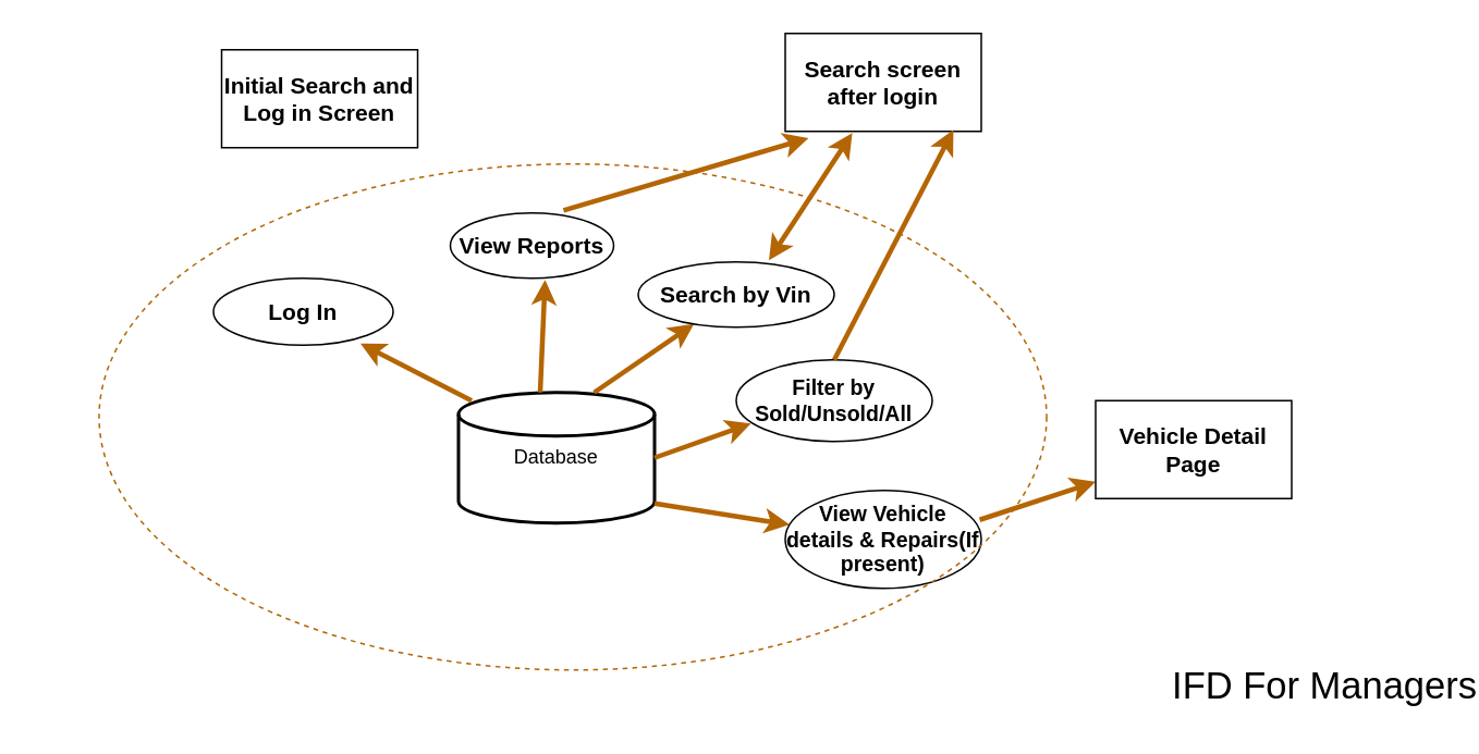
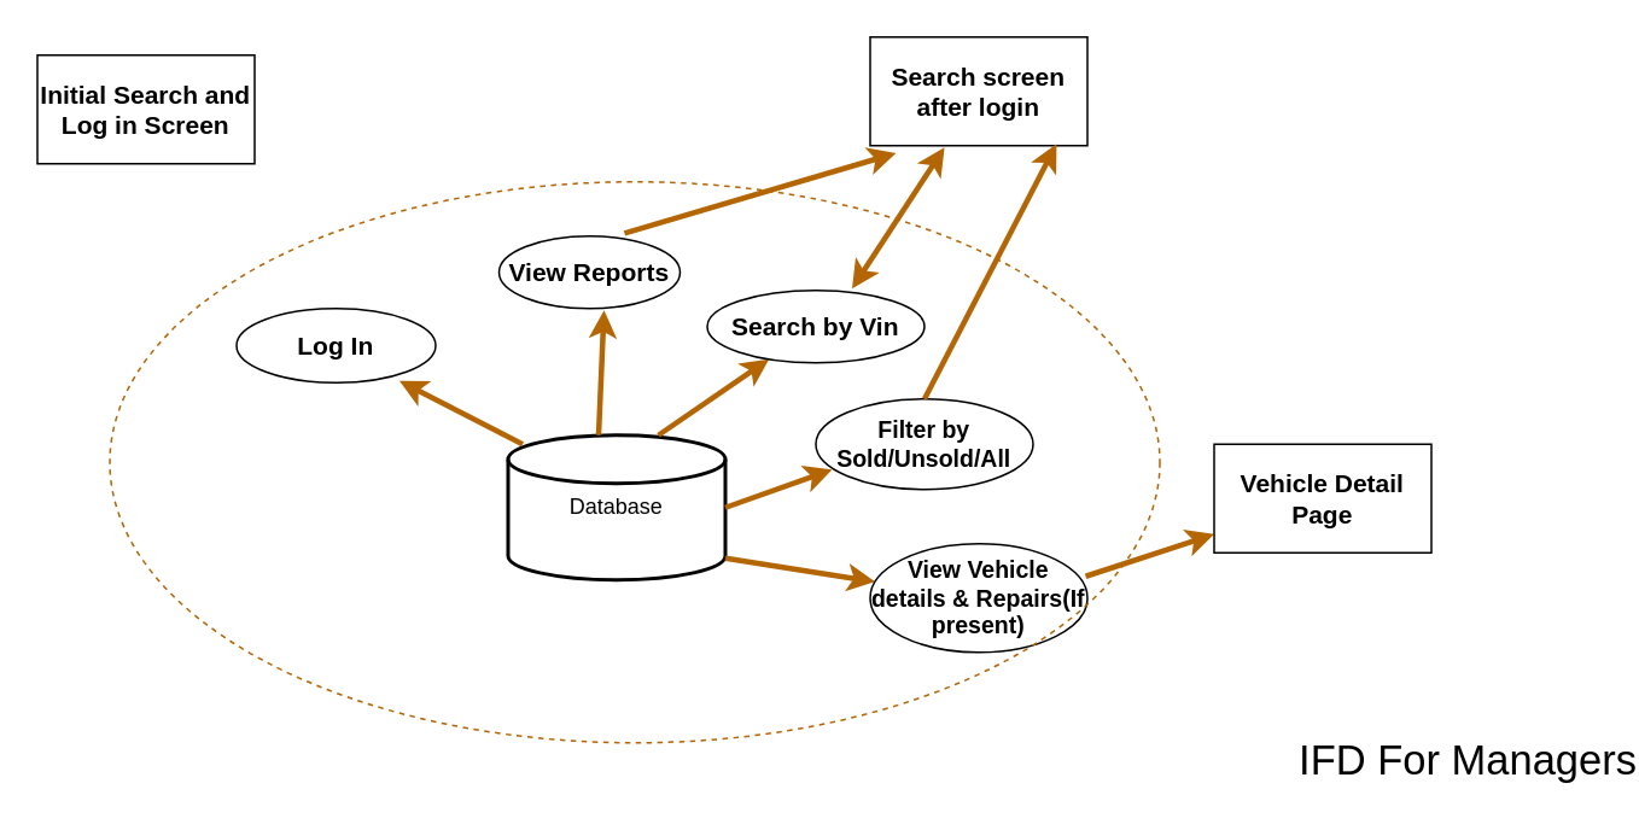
  <mxCell id="0" />
  <mxCell id="1" parent="0" />
  <mxCell id="2" value="Database" style="strokeWidth=2;html=1;shape=mxgraph.flowchart.database;whiteSpace=wrap;" parent="1" vertex="1"><mxGeometry x="280" y="240" width="120" height="80" as="geometry" /></mxCell>
  <mxCell id="3" value="" style="endArrow=classic;html=1;strokeWidth=3;exitX=0.067;exitY=0.063;exitDx=0;exitDy=0;exitPerimeter=0;fillColor=#fad7ac;strokeColor=#b46504;" parent="1" source="2" edge="1"><mxGeometry width="50" height="50" relative="1" as="geometry"><mxPoint x="300" y="260" as="sourcePoint" /><mxPoint x="220" y="210" as="targetPoint" /></mxGeometry></mxCell>
  <mxCell id="4" value="&lt;b&gt;&lt;font style=&quot;font-size: 14px&quot;&gt;Log In&lt;/font&gt;&lt;/b&gt;" style="ellipse;whiteSpace=wrap;html=1;" parent="1" vertex="1"><mxGeometry x="130" y="170" width="110" height="41" as="geometry" /></mxCell>
  <mxCell id="5" value="&lt;b&gt;&lt;font style=&quot;font-size: 14px&quot;&gt;View Reports&lt;/font&gt;&lt;/b&gt;" style="ellipse;whiteSpace=wrap;html=1;" parent="1" vertex="1"><mxGeometry x="275" y="130" width="100" height="40" as="geometry" /></mxCell>
  <mxCell id="6" value="" style="endArrow=classic;html=1;strokeWidth=3;entryX=0.58;entryY=1.025;entryDx=0;entryDy=0;entryPerimeter=0;fillColor=#fad7ac;strokeColor=#b46504;" parent="1" target="5" edge="1"><mxGeometry width="50" height="50" relative="1" as="geometry"><mxPoint x="330" y="240" as="sourcePoint" /><mxPoint x="350" y="200" as="targetPoint" /><Array as="points" /></mxGeometry></mxCell>
- <mxCell id="7" value="&lt;b&gt;&lt;font style=&quot;font-size: 14px&quot;&gt;Initial Search and Log in Screen&lt;/font&gt;&lt;/b&gt;" style="rounded=0;whiteSpace=wrap;html=1;" parent="1" vertex="1"><mxGeometry x="135" y="30" width="120" height="60" as="geometry" /></mxCell>
+ <mxCell id="7" value="&lt;b&gt;&lt;font style=&quot;font-size: 14px&quot;&gt;Initial Search and Log in Screen&lt;/font&gt;&lt;/b&gt;" style="rounded=0;whiteSpace=wrap;html=1;" parent="1" vertex="1"><mxGeometry x="20" y="30" width="120" height="60" as="geometry" /></mxCell>
  <mxCell id="8" value="&lt;b&gt;&lt;font style=&quot;font-size: 14px&quot;&gt;Search screen after login&lt;/font&gt;&lt;/b&gt;" style="rounded=0;whiteSpace=wrap;html=1;" parent="1" vertex="1"><mxGeometry x="480" y="20" width="120" height="60" as="geometry" /></mxCell>
  <mxCell id="9" value="" style="endArrow=classic;html=1;strokeWidth=3;exitX=0.692;exitY=0;exitDx=0;exitDy=0;exitPerimeter=0;fillColor=#fad7ac;strokeColor=#b46504;" parent="1" source="2" target="10" edge="1"><mxGeometry width="50" height="50" relative="1" as="geometry"><mxPoint x="300" y="250" as="sourcePoint" /><mxPoint x="420" y="200" as="targetPoint" /></mxGeometry></mxCell>
  <mxCell id="10" value="&lt;b&gt;&lt;font style=&quot;font-size: 14px&quot;&gt;Search by Vin&lt;/font&gt;&lt;/b&gt;" style="ellipse;whiteSpace=wrap;html=1;" parent="1" vertex="1"><mxGeometry x="390" y="160" width="120" height="40" as="geometry" /></mxCell>
  <mxCell id="11" value="&lt;b style=&quot;font-size: 13px&quot;&gt;&lt;font style=&quot;font-size: 13px&quot;&gt;Filter by Sold/Unsold/A&lt;/font&gt;ll&lt;/b&gt;" style="ellipse;whiteSpace=wrap;html=1;" parent="1" vertex="1"><mxGeometry x="450" y="220" width="120" height="50" as="geometry" /></mxCell>
  <mxCell id="12" value="" style="endArrow=classic;html=1;strokeWidth=3;exitX=1;exitY=0.5;exitDx=0;exitDy=0;exitPerimeter=0;entryX=0.075;entryY=0.78;entryDx=0;entryDy=0;entryPerimeter=0;fillColor=#fad7ac;strokeColor=#b46504;" parent="1" source="2" target="11" edge="1"><mxGeometry width="50" height="50" relative="1" as="geometry"><mxPoint x="300" y="250" as="sourcePoint" /><mxPoint x="350" y="200" as="targetPoint" /><Array as="points"><mxPoint x="400" y="280" /></Array></mxGeometry></mxCell>
  <mxCell id="13" value="" style="endArrow=classic;html=1;strokeWidth=3;exitX=0.5;exitY=0;exitDx=0;exitDy=0;entryX=0.858;entryY=0.983;entryDx=0;entryDy=0;entryPerimeter=0;fillColor=#fad7ac;strokeColor=#b46504;" parent="1" source="11" target="8" edge="1"><mxGeometry width="50" height="50" relative="1" as="geometry"><mxPoint x="300" y="250" as="sourcePoint" /><mxPoint x="350" y="200" as="targetPoint" /></mxGeometry></mxCell>
  <mxCell id="14" value="" style="endArrow=classic;startArrow=classic;html=1;strokeWidth=3;entryX=0.342;entryY=1.017;entryDx=0;entryDy=0;entryPerimeter=0;fillColor=#fad7ac;strokeColor=#b46504;" parent="1" target="8" edge="1"><mxGeometry width="50" height="50" relative="1" as="geometry"><mxPoint x="470" y="159" as="sourcePoint" /><mxPoint x="350" y="200" as="targetPoint" /></mxGeometry></mxCell>
  <mxCell id="15" value="" style="endArrow=classic;html=1;strokeWidth=3;exitX=1;exitY=0.85;exitDx=0;exitDy=0;exitPerimeter=0;fillColor=#fad7ac;strokeColor=#b46504;" parent="1" source="2" target="16" edge="1"><mxGeometry width="50" height="50" relative="1" as="geometry"><mxPoint x="300" y="290" as="sourcePoint" /><mxPoint x="470" y="330" as="targetPoint" /></mxGeometry></mxCell>
  <mxCell id="16" value="&lt;b&gt;&lt;font style=&quot;font-size: 13px&quot;&gt;View Vehicle details &amp;amp; Repairs(If present)&lt;/font&gt;&lt;/b&gt;" style="ellipse;whiteSpace=wrap;html=1;" parent="1" vertex="1"><mxGeometry x="480" y="300" width="120" height="60" as="geometry" /></mxCell>
  <mxCell id="17" value="" style="endArrow=classic;html=1;strokeWidth=3;exitX=0.992;exitY=0.3;exitDx=0;exitDy=0;exitPerimeter=0;fillColor=#fad7ac;strokeColor=#b46504;" parent="1" source="16" target="18" edge="1"><mxGeometry width="50" height="50" relative="1" as="geometry"><mxPoint x="300" y="280" as="sourcePoint" /><mxPoint x="660" y="310" as="targetPoint" /></mxGeometry></mxCell>
  <mxCell id="18" value="&lt;b&gt;&lt;font style=&quot;font-size: 14px&quot;&gt;Vehicle Detail Page&lt;/font&gt;&lt;/b&gt;" style="rounded=0;whiteSpace=wrap;html=1;" parent="1" vertex="1"><mxGeometry x="670" y="245" width="120" height="60" as="geometry" /></mxCell>
  <mxCell id="19" value="&lt;span style=&quot;font-weight: normal&quot;&gt;&lt;font style=&quot;font-size: 23px&quot;&gt;IFD For Managers&lt;/font&gt;&lt;/span&gt;" style="text;strokeColor=none;fillColor=none;html=1;fontSize=24;fontStyle=1;verticalAlign=middle;align=center;" parent="1" vertex="1"><mxGeometry x="750" y="400" width="120" height="40" as="geometry" /></mxCell>
  <mxCell id="20" value="" style="endArrow=classic;html=1;strokeWidth=3;fillColor=#fad7ac;strokeColor=#b46504;entryX=0.119;entryY=1.069;entryDx=0;entryDy=0;entryPerimeter=0;exitX=0.693;exitY=-0.039;exitDx=0;exitDy=0;exitPerimeter=0;" parent="1" source="5" target="8" edge="1"><mxGeometry width="50" height="50" relative="1" as="geometry"><mxPoint x="280" y="130" as="sourcePoint" /><mxPoint x="260" y="40" as="targetPoint" /></mxGeometry></mxCell>
  <mxCell id="21" value="" style="ellipse;whiteSpace=wrap;html=1;align=center;dashed=1;fillColor=none;strokeColor=#B46504;" parent="1" vertex="1"><mxGeometry x="60" y="100" width="580" height="310" as="geometry" /></mxCell>
